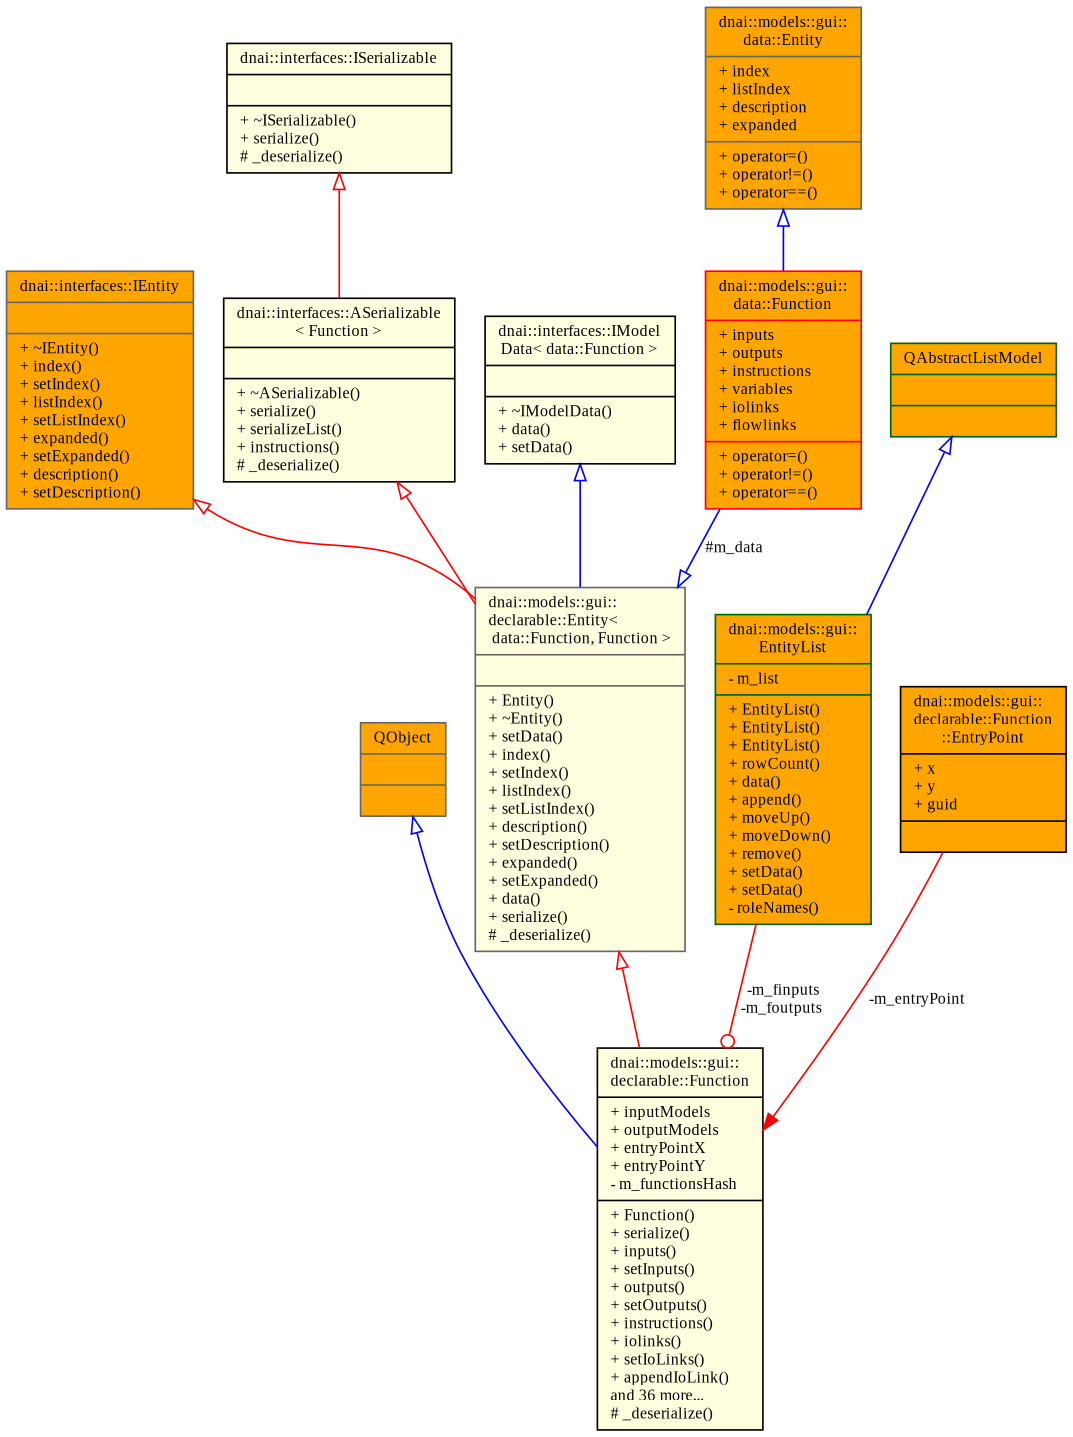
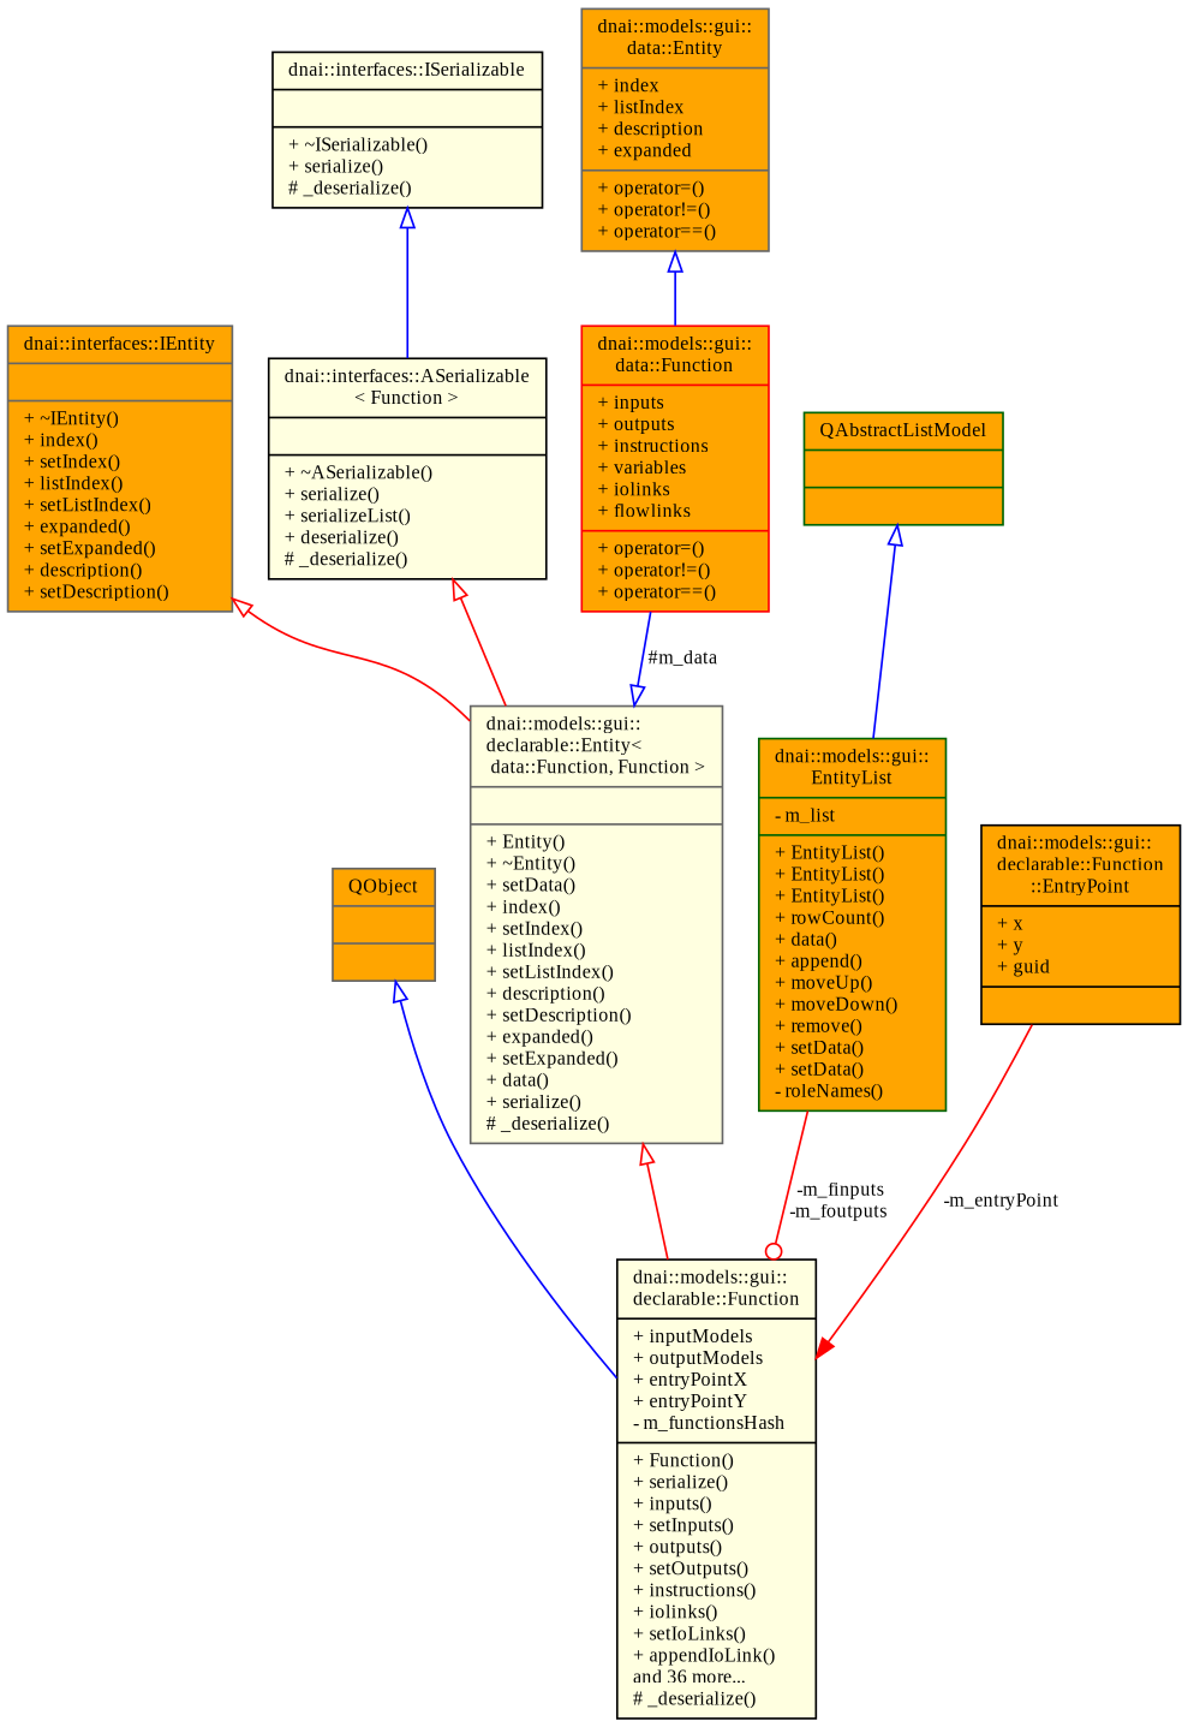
  digraph {
    fontname="Liberation Serif"
    node [color=black fillcolor=orange fontname="Liberation Serif" fontsize=10 shape=record style=filled]
    edge [arrowtail=onormal color=red dir=back fontname="Liberation Serif" fontsize=10 labelfontname=Helvetica labelfontsize=10 style=solid]
    n1 [fillcolor=lightyellow fontcolor=black height=0.2 label="{dnai::models::gui::\ldeclarable::Function\n|+ inputModels\l+ outputModels\l+ entryPointX\l+ entryPointY\l- m_functionsHash\l|+ Function()\l+ serialize()\l+ inputs()\l+ setInputs()\l+ outputs()\l+ setOutputs()\l+ instructions()\l+ iolinks()\l+ setIoLinks()\l+ appendIoLink()\land 36 more...\l# _deserialize()\l}" width=0.4]
    n2 [color=gray40 height=0.2 label="{QObject\n||}" width=0.4]
    n3 [color=gray40 fillcolor=lightyellow height=0.2 label="{dnai::models::gui::\ldeclarable::Entity\<\l data::Function, Function \>\n||+ Entity()\l+ ~Entity()\l+ setData()\l+ index()\l+ setIndex()\l+ listIndex()\l+ setListIndex()\l+ description()\l+ setDescription()\l+ expanded()\l+ setExpanded()\l+ data()\l+ serialize()\l# _deserialize()\l}" width=0.4]
    n4 [color=gray40 height=0.2 label="{dnai::interfaces::IEntity\n||+ ~IEntity()\l+ index()\l+ setIndex()\l+ listIndex()\l+ setListIndex()\l+ expanded()\l+ setExpanded()\l+ description()\l+ setDescription()\l}" width=0.4]
    n5 [fillcolor=lightyellow height=0.2 label="{dnai::interfaces::ISerializable\n||+ ~ISerializable()\l+ serialize()\l# _deserialize()\l}" width=0.4]
-   n6 [fillcolor=lightyellow height=0.2 label="{dnai::interfaces::ASerializable\l\< Function \>\n||+ ~ASerializable()\l+ serialize()\l+ serializeList()\l+ instructions()\l# _deserialize()\l}" width=0.4]
-   n7 [fillcolor=lightyellow height=0.2 label="{dnai::interfaces::IModel\lData\< data::Function \>\n||+ ~IModelData()\l+ data()\l+ setData()\l}" width=0.4]
+   n6 [fillcolor=lightyellow height=0.2 label="{dnai::interfaces::ASerializable\l\< Function \>\n||+ ~ASerializable()\l+ serialize()\l+ serializeList()\l+ deserialize()\l# _deserialize()\l}" width=0.4]
    n8 [color=red height=0.2 label="{dnai::models::gui::\ldata::Function\n|+ inputs\l+ outputs\l+ instructions\l+ variables\l+ iolinks\l+ flowlinks\l|+ operator=()\l+ operator!=()\l+ operator==()\l}" width=0.4]
    n9 [color=gray40 height=0.2 label="{dnai::models::gui::\ldata::Entity\n|+ index\l+ listIndex\l+ description\l+ expanded\l|+ operator=()\l+ operator!=()\l+ operator==()\l}" width=0.4]
    n10 [color=darkgreen height=0.2 label="{dnai::models::gui::\lEntityList\n|- m_list\l|+ EntityList()\l+ EntityList()\l+ EntityList()\l+ rowCount()\l+ data()\l+ append()\l+ moveUp()\l+ moveDown()\l+ remove()\l+ setData()\l+ setData()\l- roleNames()\l}" width=0.4]
    n11 [color=darkgreen height=0.2 label="{QAbstractListModel\n||}" width=0.4]
    n12 [height=0.2 label="{dnai::models::gui::\ldeclarable::Function\l::EntryPoint\n|+ x\l+ y\l+ guid\l|}" width=0.4]
    n2 -> n1 [color=blue]
    n3 -> n1
    n4 -> n3
-   n5 -> n6
+   n5 -> n6 [color=blue]
    n6 -> n3
-   n7 -> n3 [color=blue]
    n8 -> n3 [arrowhead=onormal color=blue label=" #m_data" arrowtail="" dir=""]
    n9 -> n8 [color=blue]
    n10 -> n1 [arrowhead=odot label=" -m_finputs\n-m_foutputs" arrowtail="" dir=""]
    n11 -> n10 [color=blue]
    n12 -> n1 [arrowhead=normal label=" -m_entryPoint" arrowtail="" dir=""]
  }
